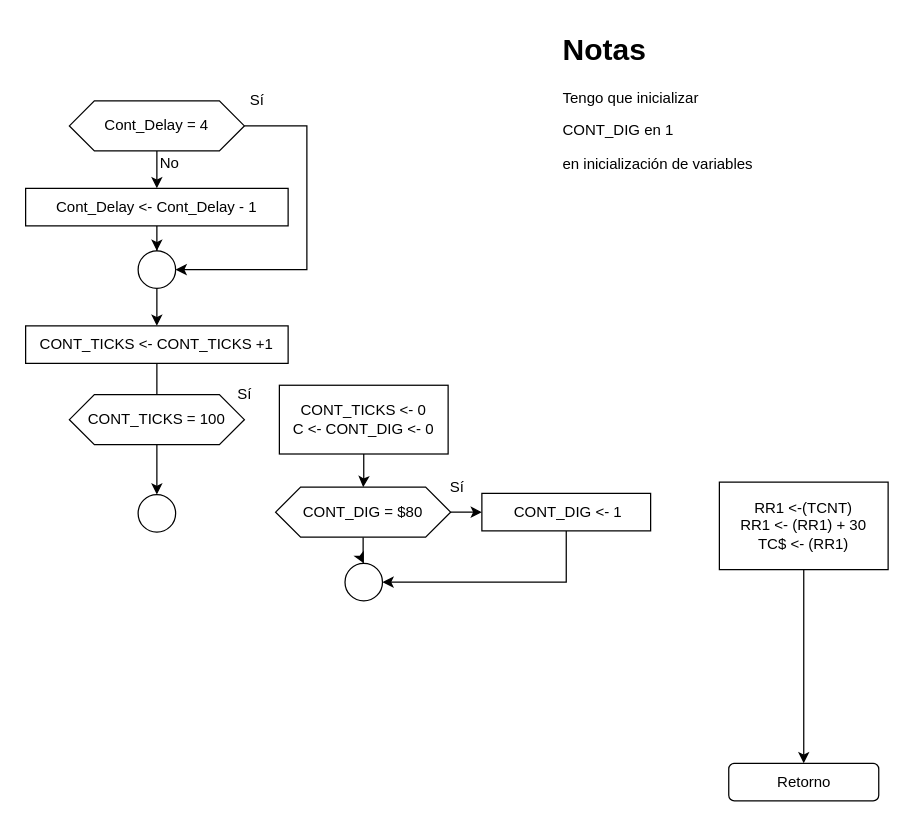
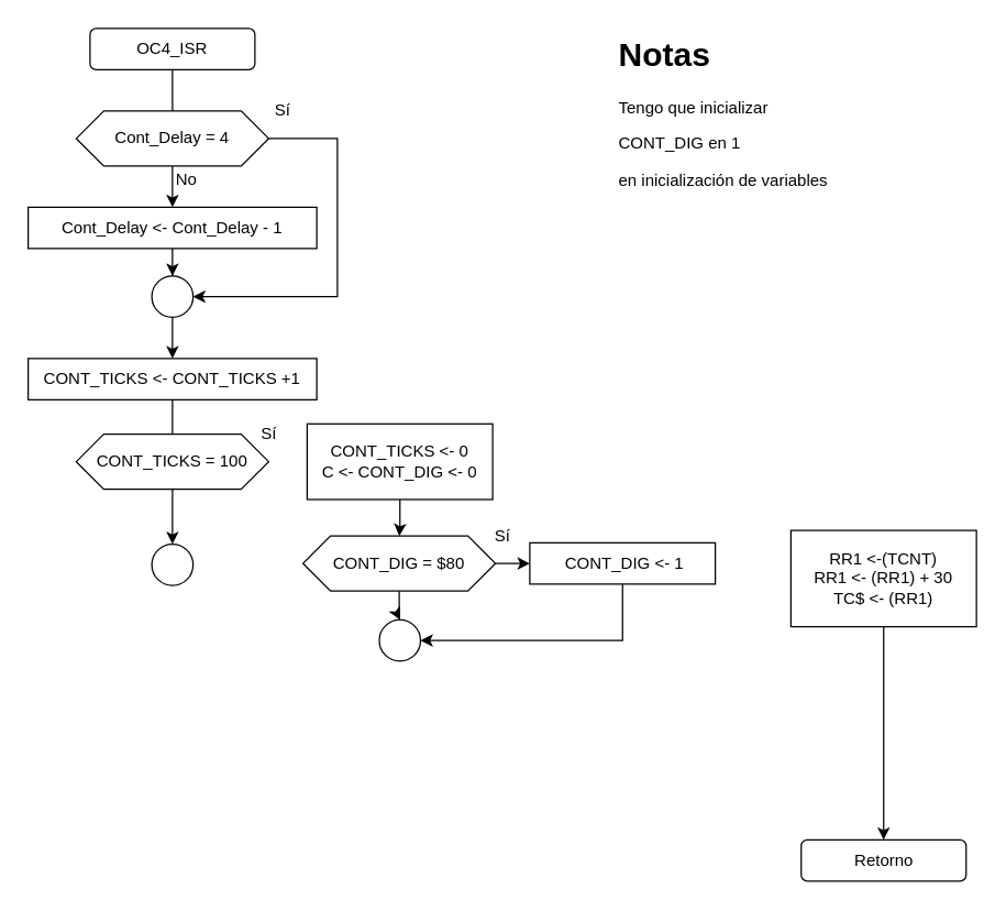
  <mxCell id="0" />
  <mxCell id="1" parent="0" />
+ <mxCell id="2" value="" style="edgeStyle=orthogonalEdgeStyle;rounded=0;orthogonalLoop=1;jettySize=auto;html=1;" edge="1" parent="1" source="3" target="14"><mxGeometry relative="1" as="geometry" /></mxCell>
+ <mxCell id="3" value="OC4_ISR" style="rounded=1;whiteSpace=wrap;html=1;" vertex="1" parent="1"><mxGeometry x="65" y="20" width="120" height="30" as="geometry" /></mxCell>
  <mxCell id="4" value="" style="edgeStyle=orthogonalEdgeStyle;rounded=0;orthogonalLoop=1;jettySize=auto;html=1;" edge="1" parent="1" source="5" target="19"><mxGeometry relative="1" as="geometry" /></mxCell>
  <mxCell id="5" value="CONT_TICKS &amp;lt;- CONT_TICKS +1" style="whiteSpace=wrap;html=1;" vertex="1" parent="1"><mxGeometry x="20" y="260" width="210" height="30" as="geometry" /></mxCell>
  <mxCell id="6" value="Retorno" style="rounded=1;whiteSpace=wrap;html=1;" vertex="1" parent="1"><mxGeometry x="582.5" y="610" width="120" height="30" as="geometry" /></mxCell>
  <mxCell id="7" value="" style="edgeStyle=orthogonalEdgeStyle;rounded=0;orthogonalLoop=1;jettySize=auto;html=1;" edge="1" parent="1" source="8" target="6"><mxGeometry relative="1" as="geometry" /></mxCell>
  <mxCell id="8" value="&lt;div&gt;RR1 &amp;lt;-(TCNT)&lt;/div&gt;&lt;div&gt;RR1 &amp;lt;- (RR1) + 30&lt;br&gt;&lt;/div&gt;&lt;div&gt;TC$ &amp;lt;- (RR1)&lt;/div&gt;" style="whiteSpace=wrap;html=1;" vertex="1" parent="1"><mxGeometry x="575" y="385" width="135" height="70" as="geometry" /></mxCell>
  <mxCell id="9" value="" style="edgeStyle=orthogonalEdgeStyle;rounded=0;orthogonalLoop=1;jettySize=auto;html=1;" edge="1" parent="1" source="11" target="13"><mxGeometry relative="1" as="geometry" /></mxCell>
  <mxCell id="10" style="edgeStyle=orthogonalEdgeStyle;rounded=0;orthogonalLoop=1;jettySize=auto;html=1;entryX=1;entryY=0.5;entryDx=0;entryDy=0;" edge="1" parent="1" source="11" target="16"><mxGeometry relative="1" as="geometry"><Array as="points"><mxPoint x="245" y="100" /><mxPoint x="245" y="215" /></Array></mxGeometry></mxCell>
  <mxCell id="11" value="Cont_Delay = 4" style="shape=hexagon;perimeter=hexagonPerimeter2;whiteSpace=wrap;html=1;fixedSize=1;" vertex="1" parent="1"><mxGeometry x="55" y="80" width="140" height="40" as="geometry" /></mxCell>
  <mxCell id="12" value="" style="edgeStyle=orthogonalEdgeStyle;rounded=0;orthogonalLoop=1;jettySize=auto;html=1;" edge="1" parent="1" source="13" target="16"><mxGeometry relative="1" as="geometry" /></mxCell>
  <mxCell id="13" value="Cont_Delay &amp;lt;- Cont_Delay - 1" style="whiteSpace=wrap;html=1;" vertex="1" parent="1"><mxGeometry x="20" y="150" width="210" height="30" as="geometry" /></mxCell>
  <mxCell id="14" value="No" style="text;html=1;align=center;verticalAlign=middle;resizable=0;points=[];autosize=1;" vertex="1" parent="1"><mxGeometry x="120" y="120" width="30" height="20" as="geometry" /></mxCell>
  <mxCell id="15" value="" style="edgeStyle=orthogonalEdgeStyle;rounded=0;orthogonalLoop=1;jettySize=auto;html=1;" edge="1" parent="1" source="16" target="5"><mxGeometry relative="1" as="geometry" /></mxCell>
  <mxCell id="16" value="" style="ellipse;whiteSpace=wrap;html=1;aspect=fixed;" vertex="1" parent="1"><mxGeometry x="110" y="200" width="30" height="30" as="geometry" /></mxCell>
  <mxCell id="17" value="Sí" style="text;html=1;align=center;verticalAlign=middle;resizable=0;points=[];autosize=1;" vertex="1" parent="1"><mxGeometry x="190" y="70" width="30" height="20" as="geometry" /></mxCell>
  <mxCell id="18" value="CONT_TICKS = 100" style="shape=hexagon;perimeter=hexagonPerimeter2;whiteSpace=wrap;html=1;fixedSize=1;" vertex="1" parent="1"><mxGeometry x="55" y="315" width="140" height="40" as="geometry" /></mxCell>
  <mxCell id="19" value="" style="ellipse;whiteSpace=wrap;html=1;aspect=fixed;" vertex="1" parent="1"><mxGeometry x="110" y="395" width="30" height="30" as="geometry" /></mxCell>
  <mxCell id="20" value="" style="edgeStyle=orthogonalEdgeStyle;rounded=0;orthogonalLoop=1;jettySize=auto;html=1;" edge="1" parent="1" source="21" target="24"><mxGeometry relative="1" as="geometry" /></mxCell>
  <mxCell id="21" value="&lt;div&gt;CONT_TICKS &amp;lt;- 0&lt;/div&gt;&lt;div&gt;C &amp;lt;- CONT_DIG &amp;lt;- 0&lt;br&gt;&lt;/div&gt;" style="whiteSpace=wrap;html=1;" vertex="1" parent="1"><mxGeometry x="223" y="307.5" width="135" height="55" as="geometry" /></mxCell>
  <mxCell id="22" value="" style="edgeStyle=orthogonalEdgeStyle;rounded=0;orthogonalLoop=1;jettySize=auto;html=1;" edge="1" parent="1" source="24" target="26"><mxGeometry relative="1" as="geometry" /></mxCell>
  <mxCell id="23" value="" style="edgeStyle=orthogonalEdgeStyle;rounded=0;orthogonalLoop=1;jettySize=auto;html=1;" edge="1" parent="1" source="24" target="30"><mxGeometry relative="1" as="geometry" /></mxCell>
  <mxCell id="24" value="CONT_DIG = $80" style="shape=hexagon;perimeter=hexagonPerimeter2;whiteSpace=wrap;html=1;fixedSize=1;" vertex="1" parent="1"><mxGeometry x="220" y="389" width="140" height="40" as="geometry" /></mxCell>
  <mxCell id="25" style="edgeStyle=orthogonalEdgeStyle;rounded=0;orthogonalLoop=1;jettySize=auto;html=1;entryX=1;entryY=0.5;entryDx=0;entryDy=0;" edge="1" parent="1" source="26" target="30"><mxGeometry relative="1" as="geometry"><Array as="points"><mxPoint x="453" y="465" /></Array></mxGeometry></mxCell>
  <mxCell id="26" value="&lt;div&gt;&amp;nbsp;CONT_DIG &amp;lt;- 1&lt;br&gt;&lt;/div&gt;" style="whiteSpace=wrap;html=1;" vertex="1" parent="1"><mxGeometry x="385" y="394" width="135" height="30" as="geometry" /></mxCell>
  <mxCell id="27" value="&lt;h1&gt;Notas&lt;/h1&gt;&lt;p&gt;Tengo que inicializar&lt;/p&gt;&lt;p&gt;CONT_DIG en 1 &lt;br&gt;&lt;/p&gt;&lt;p&gt;en inicialización de variables&lt;br&gt;&lt;/p&gt;" style="text;html=1;strokeColor=none;fillColor=none;spacing=5;spacingTop=-20;whiteSpace=wrap;overflow=hidden;rounded=0;" vertex="1" parent="1"><mxGeometry x="445" y="20" width="190" height="120" as="geometry" /></mxCell>
  <mxCell id="28" value="Sí" style="text;html=1;align=center;verticalAlign=middle;resizable=0;points=[];autosize=1;" vertex="1" parent="1"><mxGeometry x="350" y="379" width="30" height="20" as="geometry" /></mxCell>
  <mxCell id="29" value="Sí" style="text;html=1;align=center;verticalAlign=middle;resizable=0;points=[];autosize=1;" vertex="1" parent="1"><mxGeometry x="180" y="305" width="30" height="20" as="geometry" /></mxCell>
  <mxCell id="30" value="" style="ellipse;whiteSpace=wrap;html=1;aspect=fixed;" vertex="1" parent="1"><mxGeometry x="275.5" y="450" width="30" height="30" as="geometry" /></mxCell>
